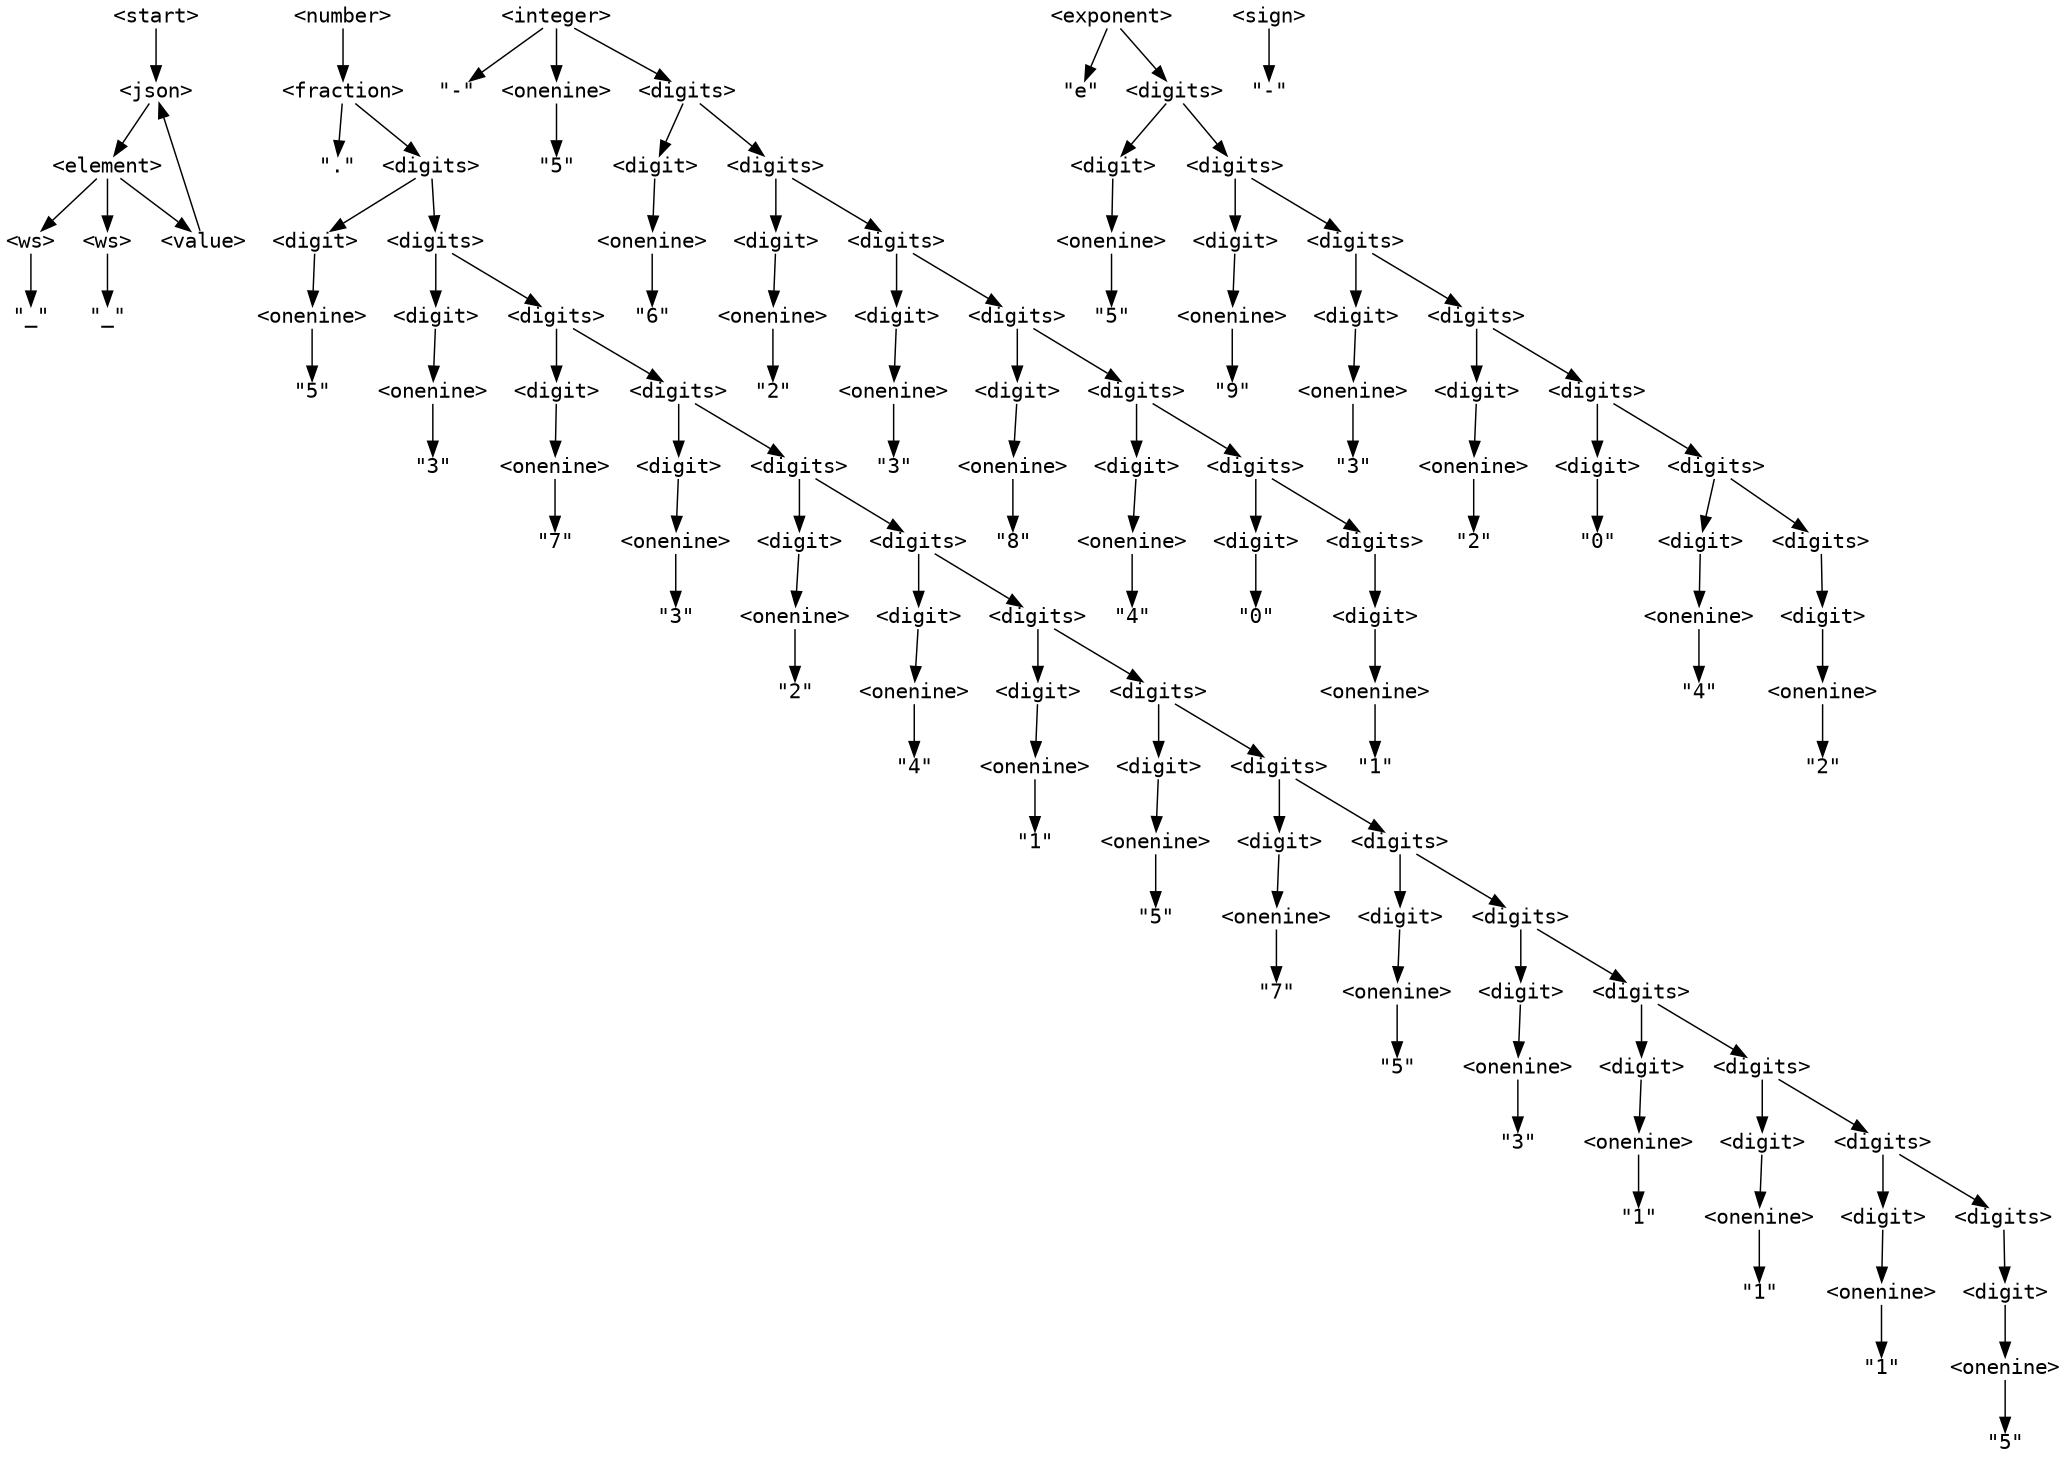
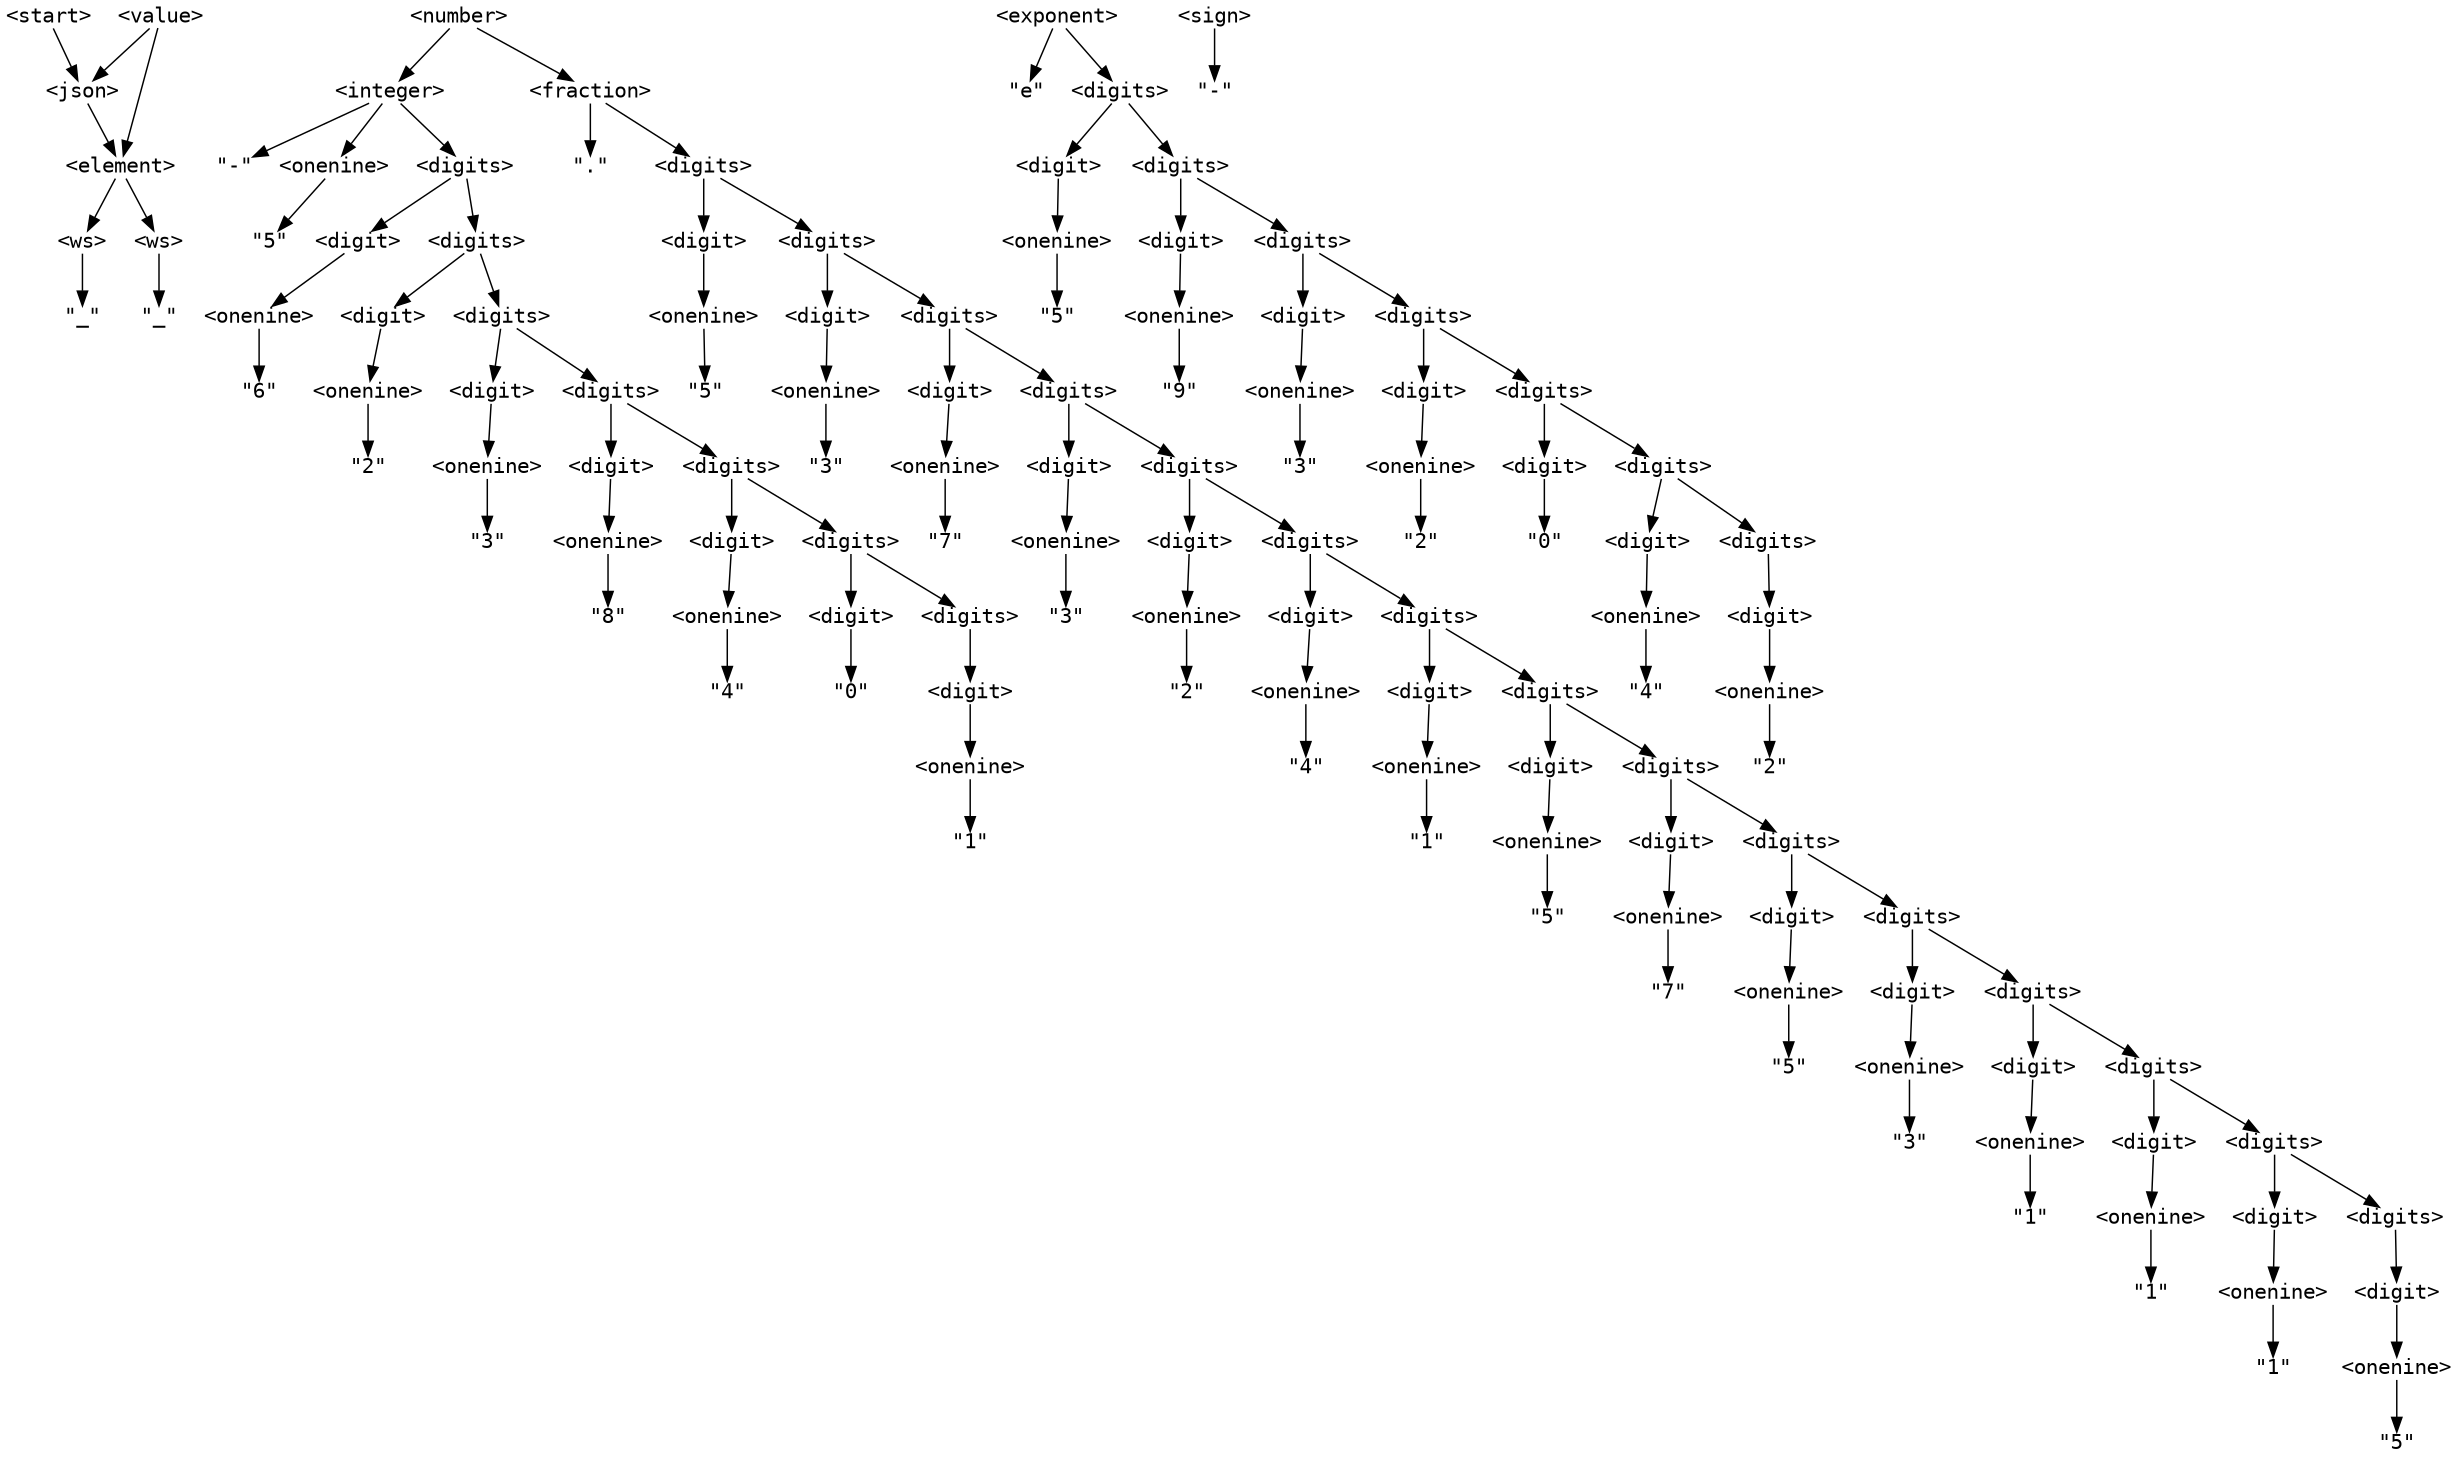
  digraph {
    fontname="DejaVu Sans Mono"
    node [fontname="DejaVu Sans Mono" shape=plain]
    edge [fontname="DejaVu Sans Mono"]
    n1 [label="\<start\>"]
    n2 [label="\<json\>"]
    n3 [label="\<element\>"]
    n4 [label="\<ws\>"]
    n5 [label="\<value\>"]
    n6 [label="\<ws\>"]
    n7 [label="\"_\""]
    n8 [label="\"_\""]
    n9 [label="\<number\>"]
    n10 [label="\<integer\>"]
    n11 [label="\<fraction\>"]
    n12 [label="\"-\""]
    n13 [label="\<onenine\>"]
    n14 [label="\<digits\>"]
    n15 [label="\".\""]
    n16 [label="\<digits\>"]
    n17 [label="\<exponent\>"]
    n18 [label="\"e\""]
    n19 [label="\<digits\>"]
    n20 [label="\"5\""]
    n21 [label="\<digit\>"]
    n22 [label="\<digits\>"]
    n23 [label="\<digit\>"]
    n24 [label="\<digits\>"]
    n25 [label="\<sign\>"]
    n26 [label="\"-\""]
    n27 [label="\<digit\>"]
    n28 [label="\<digits\>"]
    n29 [label="\<onenine\>"]
    n30 [label="\<digit\>"]
    n31 [label="\<digits\>"]
    n32 [label="\<onenine\>"]
    n33 [label="\<digit\>"]
    n34 [label="\<digits\>"]
    n35 [label="\<onenine\>"]
    n36 [label="\<digit\>"]
    n37 [label="\<digits\>"]
    n38 [label="\"6\""]
    n39 [label="\<onenine\>"]
    n40 [label="\<digit\>"]
    n41 [label="\<digits\>"]
    n42 [label="\"5\""]
    n43 [label="\<onenine\>"]
    n44 [label="\<digit\>"]
    n45 [label="\<digits\>"]
    n46 [label="\"5\""]
    n47 [label="\<onenine\>"]
    n48 [label="\<digit\>"]
    n49 [label="\<digits\>"]
    n50 [label="\"2\""]
    n51 [label="\<onenine\>"]
    n52 [label="\<digit\>"]
    n53 [label="\<digits\>"]
    n54 [label="\"3\""]
    n55 [label="\<onenine\>"]
    n56 [label="\<digit\>"]
    n57 [label="\<digits\>"]
    n58 [label="\"9\""]
    n59 [label="\<onenine\>"]
    n60 [label="\<digit\>"]
    n61 [label="\<digits\>"]
    n62 [label="\"3\""]
    n63 [label="\<onenine\>"]
    n64 [label="\<digit\>"]
    n65 [label="\<digits\>"]
    n66 [label="\"7\""]
    n67 [label="\<onenine\>"]
    n68 [label="\<digit\>"]
    n69 [label="\<digits\>"]
    n70 [label="\"3\""]
    n71 [label="\<onenine\>"]
    n72 [label="\<digit\>"]
    n73 [label="\<digits\>"]
    n74 [label="\"8\""]
    n75 [label="\<onenine\>"]
    n76 [label="\<digit\>"]
    n77 [label="\<digits\>"]
    n78 [label="\"3\""]
    n79 [label="\<onenine\>"]
    n80 [label="\<digit\>"]
    n81 [label="\<digits\>"]
    n82 [label="\"2\""]
    n83 [label="\"0\""]
    n84 [label="\<digit\>"]
    n85 [label="\<digits\>"]
    n86 [label="\"4\""]
    n87 [label="\"0\""]
    n88 [label="\<digit\>"]
    n89 [label="\"2\""]
    n90 [label="\<onenine\>"]
    n91 [label="\<digit\>"]
    n92 [label="\<digits\>"]
    n93 [label="\<onenine\>"]
    n94 [label="\<digit\>"]
    n95 [label="\<onenine\>"]
    n96 [label="\"4\""]
    n97 [label="\<onenine\>"]
    n98 [label="\<digit\>"]
    n99 [label="\<digits\>"]
    n100 [label="\"4\""]
    n101 [label="\<onenine\>"]
    n102 [label="\"1\""]
    n103 [label="\"1\""]
    n104 [label="\<onenine\>"]
    n105 [label="\<digit\>"]
    n106 [label="\<digits\>"]
    n107 [label="\"2\""]
    n108 [label="\"5\""]
    n109 [label="\<onenine\>"]
    n110 [label="\<digit\>"]
    n111 [label="\<digits\>"]
    n112 [label="\"7\""]
    n113 [label="\<onenine\>"]
    n114 [label="\<digit\>"]
    n115 [label="\<digits\>"]
    n116 [label="\"5\""]
    n117 [label="\<onenine\>"]
    n118 [label="\<digit\>"]
    n119 [label="\<digits\>"]
    n120 [label="\"3\""]
    n121 [label="\<onenine\>"]
    n122 [label="\<digit\>"]
    n123 [label="\<digits\>"]
    n124 [label="\"1\""]
    n125 [label="\<onenine\>"]
    n126 [label="\<digit\>"]
    n127 [label="\<digits\>"]
    n128 [label="\"1\""]
    n129 [label="\<onenine\>"]
    n130 [label="\<digit\>"]
    n131 [label="\"1\""]
    n132 [label="\<onenine\>"]
    n133 [label="\"5\""]
    n1 -> n2
    n2 -> n3
    n3 -> n4
-   n3 -> n5
+   n5 -> n3
    n3 -> n6
    n4 -> n7
    n5 -> n2
    n6 -> n8
+   n9 -> n10
    n9 -> n11
    n10 -> n12
    n10 -> n13
    n10 -> n14
    n11 -> n15
    n11 -> n16
    n13 -> n20
    n14 -> n21
    n14 -> n22
    n16 -> n23
    n16 -> n24
    n17 -> n18
    n17 -> n19
    n19 -> n27
    n19 -> n28
    n21 -> n29
    n22 -> n30
    n22 -> n31
    n23 -> n32
    n24 -> n33
    n24 -> n34
    n25 -> n26
    n27 -> n35
    n28 -> n36
    n28 -> n37
    n29 -> n38
    n30 -> n39
    n31 -> n40
    n31 -> n41
    n32 -> n42
    n33 -> n43
    n34 -> n44
    n34 -> n45
    n35 -> n46
    n36 -> n47
    n37 -> n48
    n37 -> n49
    n39 -> n50
    n40 -> n51
    n41 -> n52
    n41 -> n53
    n43 -> n54
    n44 -> n55
    n45 -> n56
    n45 -> n57
    n47 -> n58
    n48 -> n59
    n49 -> n60
    n49 -> n61
    n51 -> n62
    n52 -> n63
    n53 -> n64
    n53 -> n65
    n55 -> n66
    n56 -> n67
    n57 -> n68
    n57 -> n69
    n59 -> n70
    n60 -> n71
    n61 -> n72
    n61 -> n73
    n63 -> n74
    n64 -> n75
    n65 -> n76
    n65 -> n77
    n67 -> n78
    n68 -> n79
    n69 -> n80
    n69 -> n81
    n71 -> n82
    n72 -> n83
    n73 -> n84
    n73 -> n85
    n75 -> n86
    n76 -> n87
    n77 -> n88
    n79 -> n89
    n80 -> n90
    n81 -> n91
    n81 -> n92
    n84 -> n93
    n85 -> n94
    n88 -> n95
    n90 -> n96
    n91 -> n97
    n92 -> n98
    n92 -> n99
    n93 -> n100
    n94 -> n101
    n95 -> n102
    n97 -> n103
    n98 -> n104
    n99 -> n105
    n99 -> n106
    n101 -> n107
    n104 -> n108
    n105 -> n109
    n106 -> n110
    n106 -> n111
    n109 -> n112
    n110 -> n113
    n111 -> n114
    n111 -> n115
    n113 -> n116
    n114 -> n117
    n115 -> n118
    n115 -> n119
    n117 -> n120
    n118 -> n121
    n119 -> n122
    n119 -> n123
    n121 -> n124
    n122 -> n125
    n123 -> n126
    n123 -> n127
    n125 -> n128
    n126 -> n129
    n127 -> n130
    n129 -> n131
    n130 -> n132
    n132 -> n133
  }
